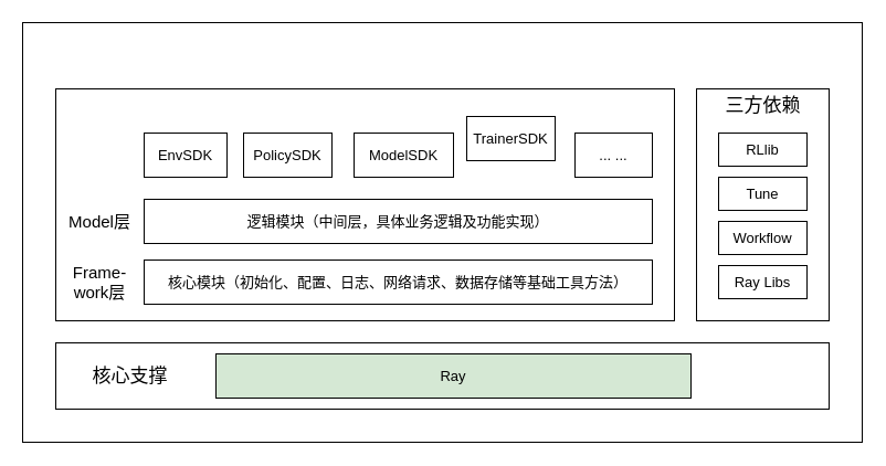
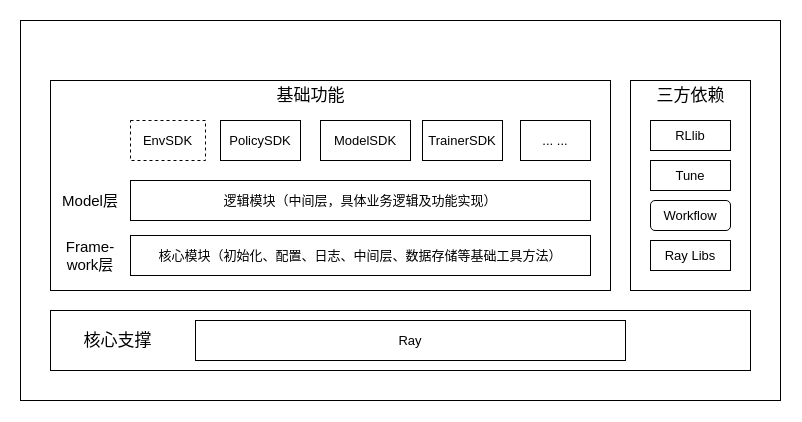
  <mxCell id="0" />
  <mxCell id="1" parent="0" />
  <mxCell id="2" value="" style="rounded=0;whiteSpace=wrap;html=1;" vertex="1" parent="1"><mxGeometry x="20" y="20" width="760" height="380" as="geometry" /></mxCell>
  <mxCell id="3" value="" style="rounded=0;whiteSpace=wrap;html=1;" vertex="1" parent="1"><mxGeometry x="50" y="80" width="560" height="210" as="geometry" /></mxCell>
  <mxCell id="4" value="" style="rounded=0;whiteSpace=wrap;html=1;fontSize=19;" vertex="1" parent="1"><mxGeometry x="50" y="310" width="700" height="60" as="geometry" /></mxCell>
  <mxCell id="5" value="" style="rounded=0;whiteSpace=wrap;html=1;fontSize=19;" vertex="1" parent="1"><mxGeometry x="630" y="80" width="120" height="210" as="geometry" /></mxCell>
+ <mxCell id="6" value="&lt;font style=&quot;font-size: 17px&quot;&gt;基础功能&lt;/font&gt;" style="text;html=1;strokeColor=none;fillColor=none;align=center;verticalAlign=middle;whiteSpace=wrap;rounded=0;fontSize=19;" vertex="1" parent="1"><mxGeometry x="262.5" y="80" width="95" height="30" as="geometry" /></mxCell>
  <mxCell id="7" value="&lt;span style=&quot;font-size: 17px&quot;&gt;核心支撑&lt;/span&gt;" style="text;html=1;strokeColor=none;fillColor=none;align=center;verticalAlign=middle;whiteSpace=wrap;rounded=0;fontSize=19;" vertex="1" parent="1"><mxGeometry x="70" y="325" width="95" height="30" as="geometry" /></mxCell>
  <mxCell id="8" value="&lt;span style=&quot;font-size: 17px&quot;&gt;三方依赖&lt;/span&gt;" style="text;html=1;strokeColor=none;fillColor=none;align=center;verticalAlign=middle;whiteSpace=wrap;rounded=0;fontSize=19;" vertex="1" parent="1"><mxGeometry x="642.5" y="80" width="95" height="30" as="geometry" /></mxCell>
- <mxCell id="9" value="&lt;font style=&quot;font-size: 13px&quot;&gt;EnvSDK&lt;/font&gt;" style="rounded=0;whiteSpace=wrap;html=1;fontSize=17;" vertex="1" parent="1"><mxGeometry x="130" y="120" width="75" height="40" as="geometry" /></mxCell>
+ <mxCell id="9" value="&lt;font style=&quot;font-size: 13px&quot;&gt;EnvSDK&lt;/font&gt;" style="rounded=0;whiteSpace=wrap;html=1;fontSize=17;dashed=1;" vertex="1" parent="1"><mxGeometry x="130" y="120" width="75" height="40" as="geometry" /></mxCell>
  <mxCell id="10" value="&lt;font style=&quot;font-size: 13px&quot;&gt;PolicySDK&lt;/font&gt;" style="rounded=0;whiteSpace=wrap;html=1;fontSize=17;" vertex="1" parent="1"><mxGeometry x="220" y="120" width="80" height="40" as="geometry" /></mxCell>
  <mxCell id="11" value="&lt;font style=&quot;font-size: 13px&quot;&gt;ModelSDK&lt;/font&gt;" style="rounded=0;whiteSpace=wrap;html=1;fontSize=17;" vertex="1" parent="1"><mxGeometry x="320" y="120" width="90" height="40" as="geometry" /></mxCell>
- <mxCell id="12" value="&lt;font style=&quot;font-size: 13px&quot;&gt;TrainerSDK&lt;/font&gt;" style="rounded=0;whiteSpace=wrap;html=1;fontSize=17;" vertex="1" parent="1"><mxGeometry x="422" y="105" width="80" height="40" as="geometry" /></mxCell>
+ <mxCell id="12" value="&lt;font style=&quot;font-size: 13px&quot;&gt;TrainerSDK&lt;/font&gt;" style="rounded=0;whiteSpace=wrap;html=1;fontSize=17;" vertex="1" parent="1"><mxGeometry x="422" y="120" width="80" height="40" as="geometry" /></mxCell>
  <mxCell id="13" value="&lt;span style=&quot;font-size: 13px&quot;&gt;... ...&lt;/span&gt;" style="rounded=0;whiteSpace=wrap;html=1;fontSize=17;" vertex="1" parent="1"><mxGeometry x="520" y="120" width="70" height="40" as="geometry" /></mxCell>
  <mxCell id="14" value="&lt;span style=&quot;font-size: 13px&quot;&gt;逻辑模块（中间层，具体业务逻辑及功能实现）&lt;/span&gt;" style="rounded=0;whiteSpace=wrap;html=1;fontSize=17;" vertex="1" parent="1"><mxGeometry x="130" y="180" width="460" height="40" as="geometry" /></mxCell>
- <mxCell id="15" value="&lt;span style=&quot;font-size: 13px&quot;&gt;核心模块（初始化、配置、日志、网络请求、数据存储等基础工具方法）&lt;/span&gt;" style="rounded=0;whiteSpace=wrap;html=1;fontSize=17;" vertex="1" parent="1"><mxGeometry x="130" y="235" width="460" height="40" as="geometry" /></mxCell>
+ <mxCell id="15" value="&lt;span style=&quot;font-size: 13px&quot;&gt;核心模块（初始化、配置、日志、中间层、数据存储等基础工具方法）&lt;/span&gt;" style="rounded=0;whiteSpace=wrap;html=1;fontSize=17;" vertex="1" parent="1"><mxGeometry x="130" y="235" width="460" height="40" as="geometry" /></mxCell>
  <mxCell id="16" value="&lt;span style=&quot;font-size: 13px&quot;&gt;RLlib&lt;/span&gt;" style="rounded=0;whiteSpace=wrap;html=1;fontSize=17;" vertex="1" parent="1"><mxGeometry x="650" y="120" width="80" height="30" as="geometry" /></mxCell>
  <mxCell id="17" value="&lt;span style=&quot;font-size: 13px&quot;&gt;Tune&lt;/span&gt;" style="rounded=0;whiteSpace=wrap;html=1;fontSize=17;" vertex="1" parent="1"><mxGeometry x="650" y="160" width="80" height="30" as="geometry" /></mxCell>
- <mxCell id="18" value="&lt;span style=&quot;font-size: 13px&quot;&gt;Workflow&lt;/span&gt;" style="rounded=0;whiteSpace=wrap;html=1;fontSize=17;" vertex="1" parent="1"><mxGeometry x="650" y="200" width="80" height="30" as="geometry" /></mxCell>
+ <mxCell id="18" value="&lt;span style=&quot;font-size: 13px&quot;&gt;Workflow&lt;/span&gt;" style="whiteSpace=wrap;html=1;fontSize=17;rounded=1;" vertex="1" parent="1"><mxGeometry x="650" y="200" width="80" height="30" as="geometry" /></mxCell>
  <mxCell id="19" value="&lt;span style=&quot;font-size: 13px&quot;&gt;Ray Libs&lt;/span&gt;" style="rounded=0;whiteSpace=wrap;html=1;fontSize=17;" vertex="1" parent="1"><mxGeometry x="650" y="240" width="80" height="30" as="geometry" /></mxCell>
- <mxCell id="20" value="&lt;span style=&quot;font-size: 13px&quot;&gt;Ray&lt;/span&gt;" style="rounded=0;whiteSpace=wrap;html=1;fontSize=17;fillColor=#d5e8d4;" vertex="1" parent="1"><mxGeometry x="195" y="320" width="430" height="40" as="geometry" /></mxCell>
+ <mxCell id="20" value="&lt;span style=&quot;font-size: 13px&quot;&gt;Ray&lt;/span&gt;" style="rounded=0;whiteSpace=wrap;html=1;fontSize=17;" vertex="1" parent="1"><mxGeometry x="195" y="320" width="430" height="40" as="geometry" /></mxCell>
  <mxCell id="21" value="&lt;span style=&quot;font-size: 15px&quot;&gt;Model层&lt;/span&gt;" style="text;html=1;strokeColor=none;fillColor=none;align=center;verticalAlign=middle;whiteSpace=wrap;rounded=0;fontSize=13;" vertex="1" parent="1"><mxGeometry x="60" y="185" width="60" height="30" as="geometry" /></mxCell>
  <mxCell id="22" value="&lt;span style=&quot;font-size: 15px&quot;&gt;Frame-&lt;br&gt;work层&lt;/span&gt;" style="text;html=1;strokeColor=none;fillColor=none;align=center;verticalAlign=middle;whiteSpace=wrap;rounded=0;fontSize=13;" vertex="1" parent="1"><mxGeometry x="60" y="240" width="60" height="30" as="geometry" /></mxCell>
